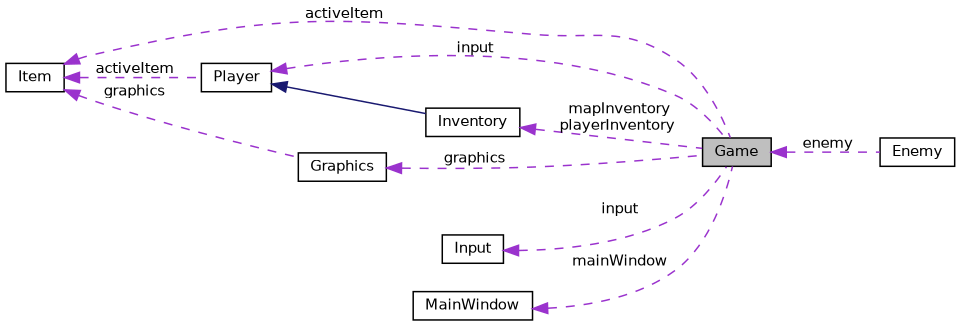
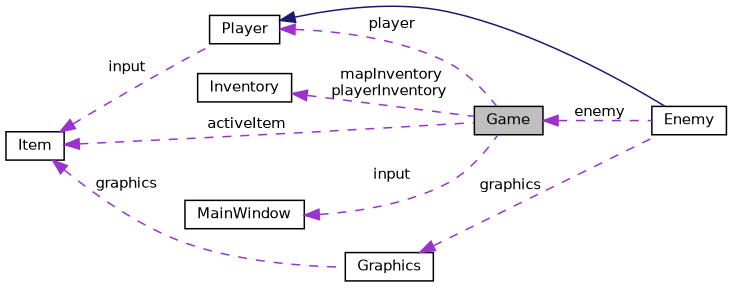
  digraph {
    rankdir=LR
    node [color=black fillcolor=white fontname=Helvetica fontsize=10 shape=record style=filled]
    edge [color=darkorchid3 dir=back fontname=Helvetica fontsize=10 labelfontname=Helvetica labelfontsize=10 style=dashed]
    n1 [fillcolor=grey75 fontcolor=black height=0.2 label=Game width=0.4]
    n2 [height=0.2 label=Enemy width=0.4]
    n3 [height=0.2 label=Item width=0.4]
    n4 [height=0.2 label=Player width=0.4]
    n5 [height=0.2 label=Graphics width=0.4]
-   n6 [height=0.2 label=Input width=0.4]
    n7 [height=0.2 label=Inventory width=0.4]
    n8 [height=0.2 label=MainWindow width=0.4]
    n1 -> n2 [label=" enemy"]
    n3 -> n1 [label=" activeItem"]
-   n3 -> n4 [label=" activeItem"]
+   n3 -> n4 [label=" input"]
    n3 -> n5 [label=" graphics"]
-   n4 -> n1 [label=" input"]
-   n4 -> n7 [color=midnightblue style=solid]
-   n5 -> n1 [label=" graphics"]
-   n6 -> n1 [label=" input"]
+   n4 -> n1 [label=" player"]
+   n4 -> n2 [color=midnightblue style=solid]
+   n5 -> n2 [label=" graphics"]
    n7 -> n1 [label=" mapInventory\nplayerInventory"]
-   n8 -> n1 [label=" mainWindow"]
+   n8 -> n1 [label=" input"]
  }
